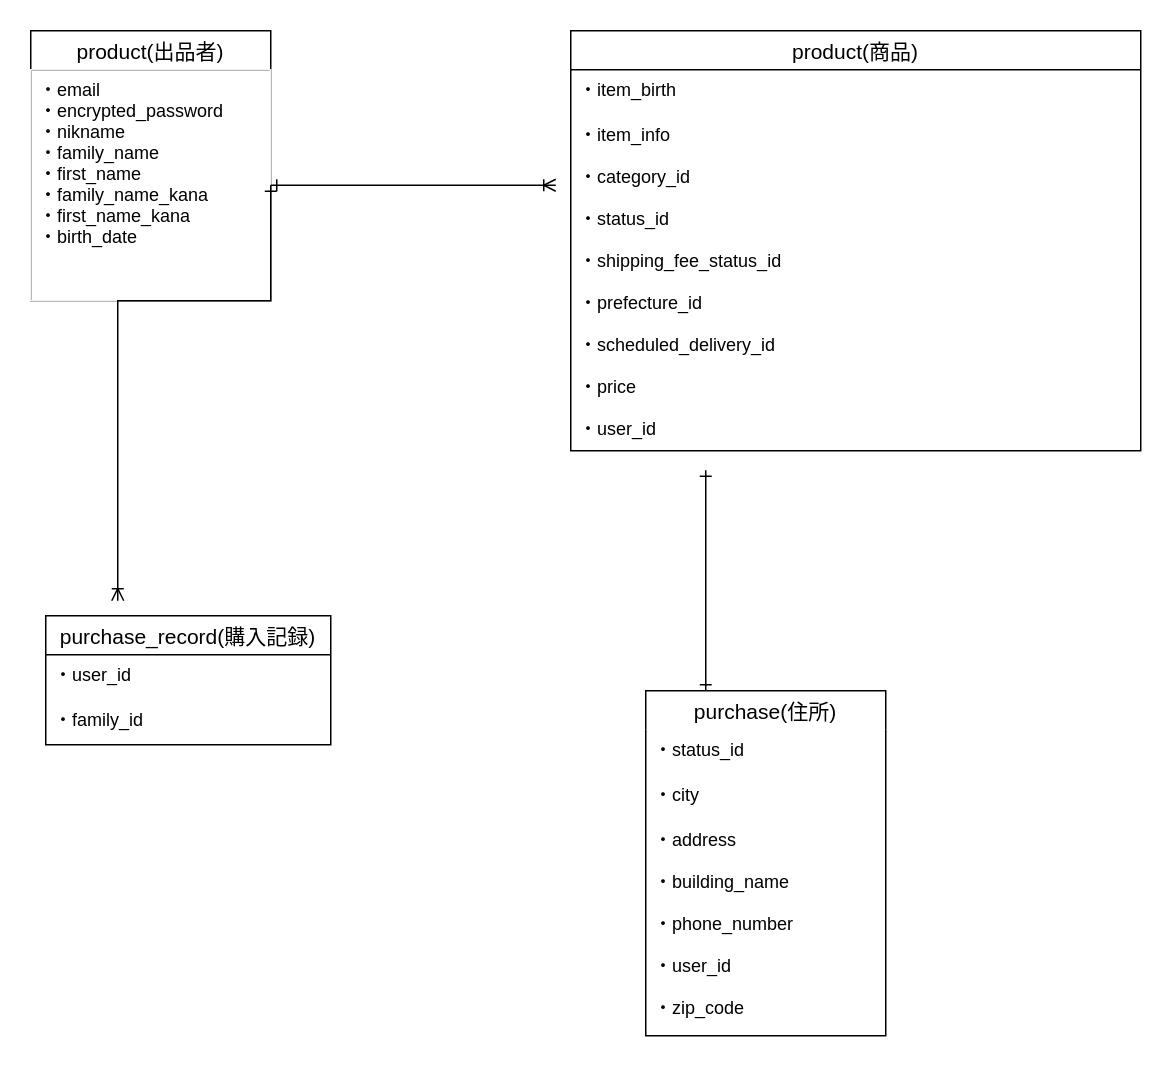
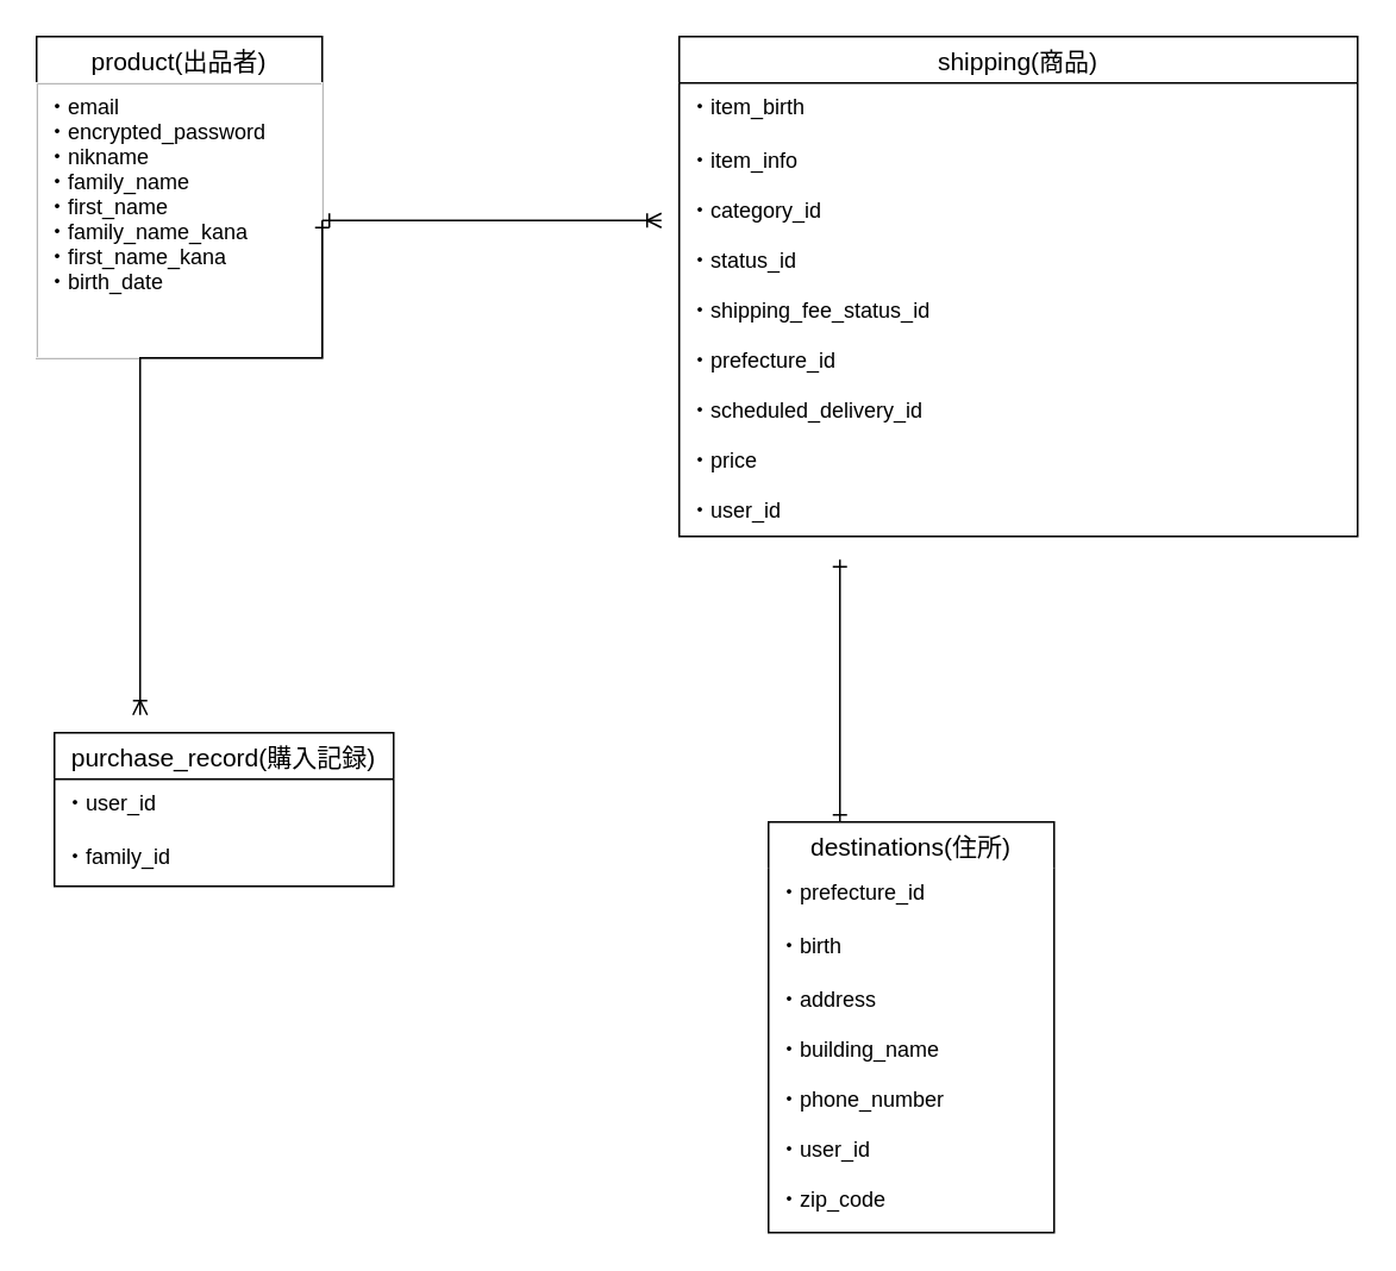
  <mxCell id="0" />
  <mxCell id="1" parent="0" />
  <mxCell id="2" value="product(出品者)" style="swimlane;fontStyle=0;childLayout=stackLayout;horizontal=1;startSize=26;horizontalStack=0;resizeParent=1;resizeParentMax=0;resizeLast=0;collapsible=1;marginBottom=0;align=center;fontSize=14;" parent="1" vertex="1"><mxGeometry x="20" y="20" width="160" height="180" as="geometry" /></mxCell>
  <mxCell id="3" value="・email&#10;・encrypted_password&#10;・nikname&#10;・family_name&#10;・first_name&#10;・family_name_kana&#10;・first_name_kana&#10;・birth_date" style="text;fillColor=none;spacingLeft=4;spacingRight=4;overflow=hidden;rotatable=0;points=[[0,0.5],[1,0.5]];portConstraint=eastwest;fontSize=12;strokeColor=#f0f0f0;" parent="2" vertex="1"><mxGeometry y="26" width="160" height="154" as="geometry" /></mxCell>
- <mxCell id="4" value="product(商品)" style="swimlane;fontStyle=0;childLayout=stackLayout;horizontal=1;startSize=26;horizontalStack=0;resizeParent=1;resizeParentMax=0;resizeLast=0;collapsible=1;marginBottom=0;align=center;fontSize=14;" parent="1" vertex="1"><mxGeometry x="380" y="20" width="380" height="280" as="geometry" /></mxCell>
+ <mxCell id="4" value="shipping(商品)" style="swimlane;fontStyle=0;childLayout=stackLayout;horizontal=1;startSize=26;horizontalStack=0;resizeParent=1;resizeParentMax=0;resizeLast=0;collapsible=1;marginBottom=0;align=center;fontSize=14;" parent="1" vertex="1"><mxGeometry x="380" y="20" width="380" height="280" as="geometry" /></mxCell>
  <mxCell id="5" value="・item_birth" style="text;strokeColor=none;fillColor=none;spacingLeft=4;spacingRight=4;overflow=hidden;rotatable=0;points=[[0,0.5],[1,0.5]];portConstraint=eastwest;fontSize=12;" parent="4" vertex="1"><mxGeometry y="26" width="380" height="30" as="geometry" /></mxCell>
  <mxCell id="6" value="・item_info&#10;&#10;・category_id&#10;&#10;・status_id&#10;&#10;・shipping_fee_status_id&#10;&#10;・prefecture_id&#10;&#10;・scheduled_delivery_id&#10;&#10;・price&#10;&#10;・user_id&#10;&#10;&#10;" style="text;strokeColor=none;fillColor=none;spacingLeft=4;spacingRight=4;overflow=hidden;rotatable=0;points=[[0,0.5],[1,0.5]];portConstraint=eastwest;fontSize=12;" parent="4" vertex="1"><mxGeometry y="56" width="380" height="224" as="geometry" /></mxCell>
  <mxCell id="7" style="edgeStyle=orthogonalEdgeStyle;rounded=0;orthogonalLoop=1;jettySize=auto;html=1;exitX=0.25;exitY=0;exitDx=0;exitDy=0;endArrow=ERone;endFill=0;startArrow=ERone;startFill=0;" parent="1" source="8" edge="1"><mxGeometry relative="1" as="geometry"><mxPoint x="470" y="313" as="targetPoint" /><Array as="points"><mxPoint x="470" y="313" /></Array></mxGeometry></mxCell>
- <mxCell id="8" value="purchase(住所)" style="swimlane;fontStyle=0;childLayout=stackLayout;horizontal=1;startSize=26;horizontalStack=0;resizeParent=1;resizeParentMax=0;resizeLast=0;collapsible=1;marginBottom=0;align=center;fontSize=14;swimlaneLine=0;" parent="1" vertex="1"><mxGeometry x="430" y="460" width="160" height="230" as="geometry" /></mxCell>
- <mxCell id="9" value="・status_id" style="text;strokeColor=none;fillColor=none;spacingLeft=4;spacingRight=4;overflow=hidden;rotatable=0;points=[[0,0.5],[1,0.5]];portConstraint=eastwest;fontSize=12;" parent="8" vertex="1"><mxGeometry y="26" width="160" height="30" as="geometry" /></mxCell>
- <mxCell id="10" value="・city" style="text;strokeColor=none;fillColor=none;spacingLeft=4;spacingRight=4;overflow=hidden;rotatable=0;points=[[0,0.5],[1,0.5]];portConstraint=eastwest;fontSize=12;" parent="8" vertex="1"><mxGeometry y="56" width="160" height="30" as="geometry" /></mxCell>
+ <mxCell id="8" value="destinations(住所)" style="swimlane;fontStyle=0;childLayout=stackLayout;horizontal=1;startSize=26;horizontalStack=0;resizeParent=1;resizeParentMax=0;resizeLast=0;collapsible=1;marginBottom=0;align=center;fontSize=14;swimlaneLine=0;" parent="1" vertex="1"><mxGeometry x="430" y="460" width="160" height="230" as="geometry" /></mxCell>
+ <mxCell id="9" value="・prefecture_id" style="text;strokeColor=none;fillColor=none;spacingLeft=4;spacingRight=4;overflow=hidden;rotatable=0;points=[[0,0.5],[1,0.5]];portConstraint=eastwest;fontSize=12;" parent="8" vertex="1"><mxGeometry y="26" width="160" height="30" as="geometry" /></mxCell>
+ <mxCell id="10" value="・birth" style="text;strokeColor=none;fillColor=none;spacingLeft=4;spacingRight=4;overflow=hidden;rotatable=0;points=[[0,0.5],[1,0.5]];portConstraint=eastwest;fontSize=12;" parent="8" vertex="1"><mxGeometry y="56" width="160" height="30" as="geometry" /></mxCell>
  <mxCell id="11" value="・address&#10;&#10;・building_name&#10;&#10;・phone_number&#10;&#10;・user_id&#10;&#10;・zip_code&#10;" style="text;strokeColor=none;fillColor=none;spacingLeft=4;spacingRight=4;overflow=hidden;rotatable=0;points=[[0,0.5],[1,0.5]];portConstraint=eastwest;fontSize=12;" parent="8" vertex="1"><mxGeometry y="86" width="160" height="144" as="geometry" /></mxCell>
  <mxCell id="12" value="purchase_record(購入記録)" style="swimlane;fontStyle=0;childLayout=stackLayout;horizontal=1;startSize=26;horizontalStack=0;resizeParent=1;resizeParentMax=0;resizeLast=0;collapsible=1;marginBottom=0;align=center;fontSize=14;" parent="1" vertex="1"><mxGeometry x="30" y="410" width="190" height="86" as="geometry" /></mxCell>
  <mxCell id="13" value="・user_id" style="text;strokeColor=none;fillColor=none;spacingLeft=4;spacingRight=4;overflow=hidden;rotatable=0;points=[[0,0.5],[1,0.5]];portConstraint=eastwest;fontSize=12;" parent="12" vertex="1"><mxGeometry y="26" width="190" height="30" as="geometry" /></mxCell>
  <mxCell id="14" value="・family_id" style="text;strokeColor=none;fillColor=none;spacingLeft=4;spacingRight=4;overflow=hidden;rotatable=0;points=[[0,0.5],[1,0.5]];portConstraint=eastwest;fontSize=12;" parent="12" vertex="1"><mxGeometry y="56" width="190" height="30" as="geometry" /></mxCell>
  <mxCell id="15" style="edgeStyle=orthogonalEdgeStyle;rounded=0;jumpSize=30;orthogonalLoop=1;jettySize=auto;html=1;exitX=1;exitY=0.5;exitDx=0;exitDy=0;startArrow=ERone;startFill=0;endArrow=ERoneToMany;endFill=0;strokeWidth=1;" parent="1" source="3" edge="1"><mxGeometry relative="1" as="geometry"><mxPoint x="370" y="123" as="targetPoint" /></mxGeometry></mxCell>
  <mxCell id="16" style="edgeStyle=orthogonalEdgeStyle;rounded=0;jumpSize=30;orthogonalLoop=1;jettySize=auto;html=1;exitX=1;exitY=0.5;exitDx=0;exitDy=0;startArrow=ERone;startFill=0;endArrow=ERoneToMany;endFill=0;" parent="1" source="3" edge="1"><mxGeometry relative="1" as="geometry"><mxPoint x="78" y="400" as="targetPoint" /><Array as="points"><mxPoint x="180" y="200" /><mxPoint x="78" y="200" /></Array></mxGeometry></mxCell>
